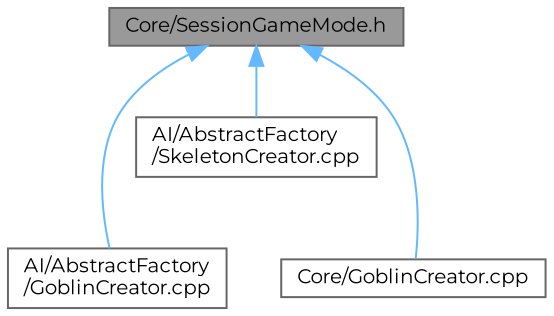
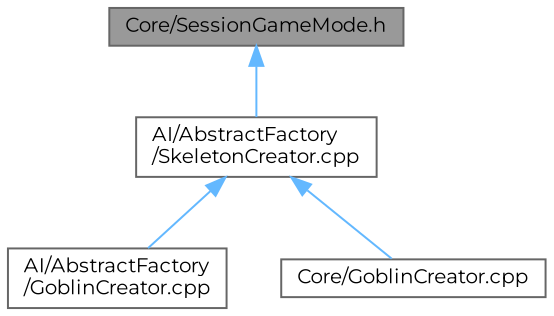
  digraph {
    fontname=Montserrat
    node [color=grey40 fillcolor=white fontname=Montserrat fontsize=10 shape=box style=filled]
    edge [color=steelblue1 dir=back fontname=Montserrat fontsize=10 labelfontname=Helvetica labelfontsize=10 style=solid]
    n1 [color=gray40 fillcolor=grey60 fontcolor=black height=0.2 label="Core/SessionGameMode.h" width=0.4]
    n2 [height=0.2 label="AI/AbstractFactory\l/GoblinCreator.cpp" width=0.4]
    n3 [height=0.2 label="AI/AbstractFactory\l/SkeletonCreator.cpp" width=0.4]
    n4 [height=0.2 label="Core/GoblinCreator.cpp" width=0.4]
-   n1 -> n2
+   n3 -> n2
    n1 -> n3
-   n1 -> n4
+   n3 -> n4
  }
